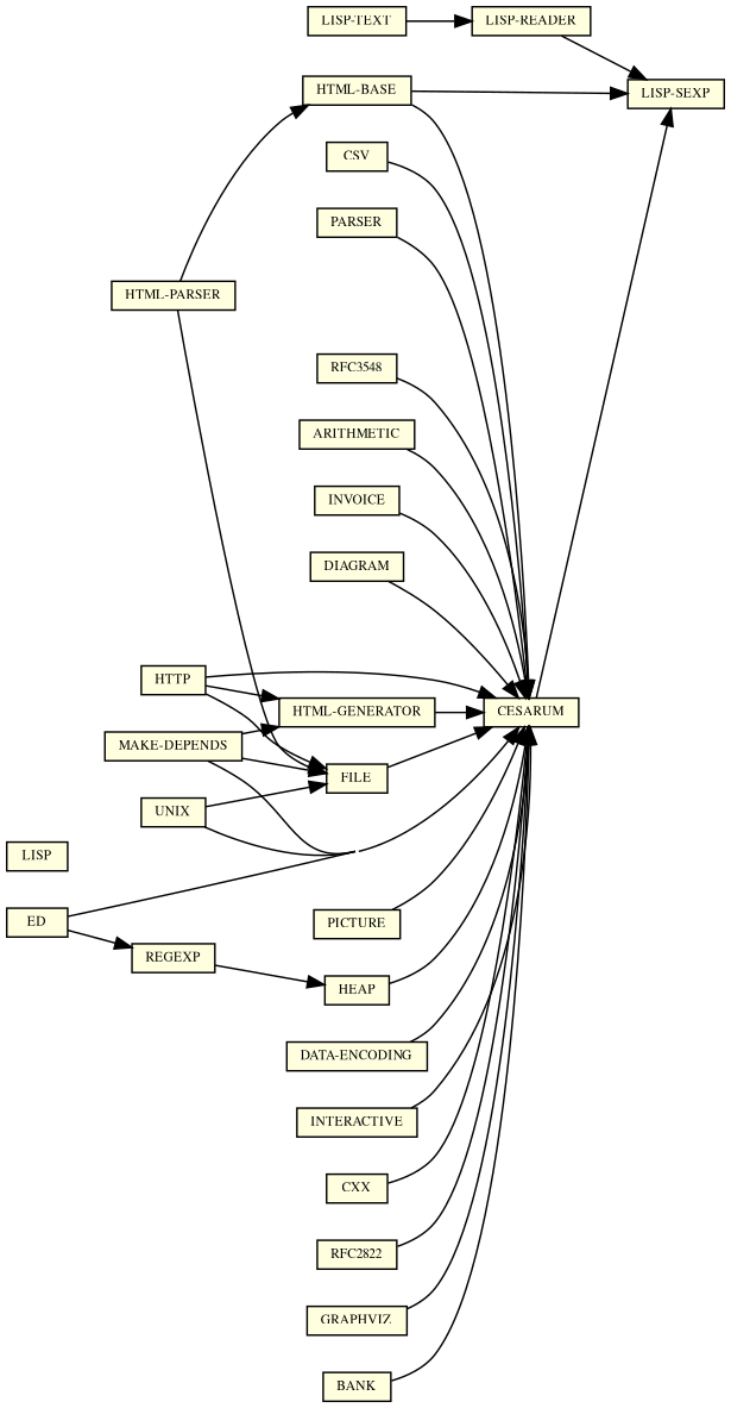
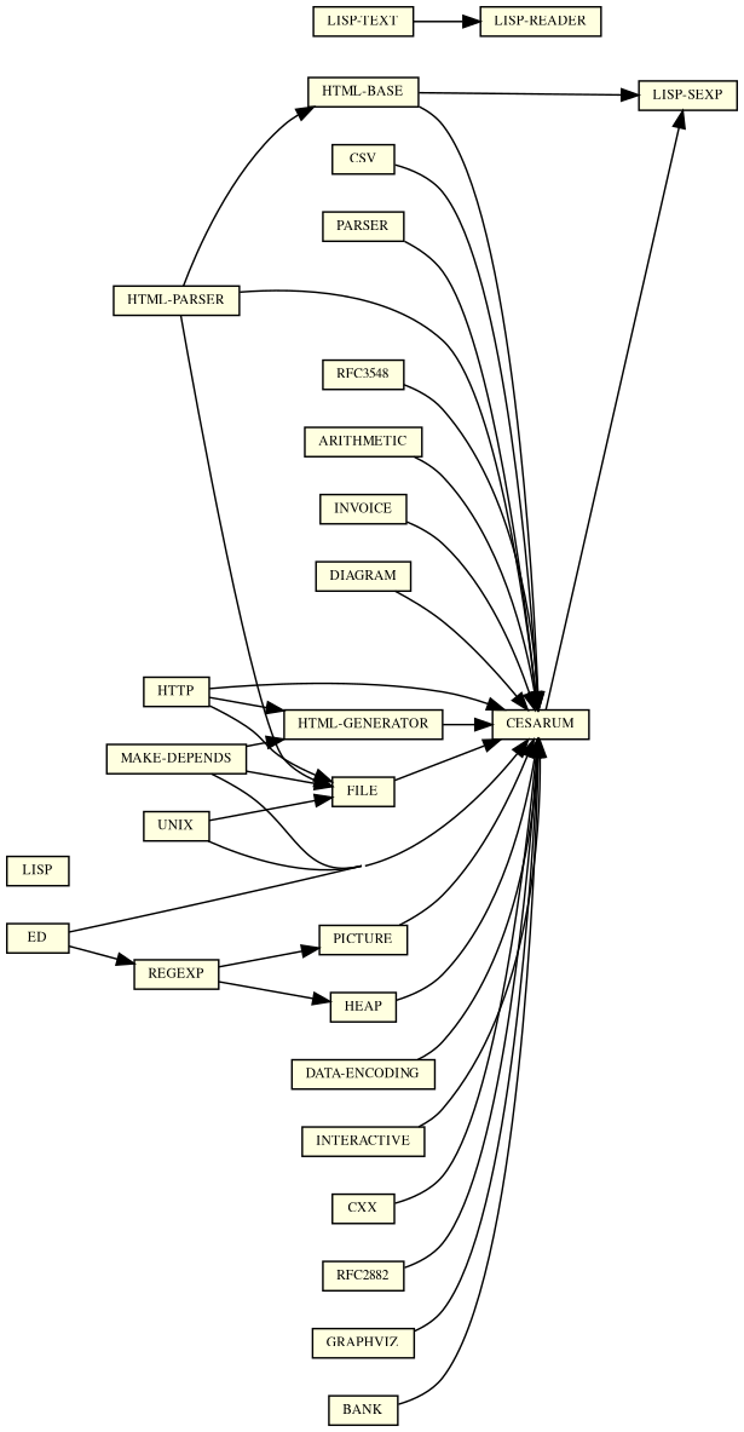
  digraph {
    concentrate=true
    nodesep=0.3
    rankdir=LR
    ranksep=0.3
    node [color=black fillcolor=LightYellow fontname=Times fontsize=8 shape=box style=filled]
    edge [style=solid]
    n1 [height=0.2 label=HEAP width=0.5]
    n2 [height=0.2 label=CESARUM width=0.5]
    n3 [height=0.2 label="LISP-SEXP" width=0.5]
    n4 [height=0.2 label=REGEXP width=0.5]
    n5 [height=0.2 label=PICTURE width=0.5]
    n6 [height=0.2 label=FILE width=0.5]
    n7 [height=0.2 label="DATA-ENCODING" width=0.5]
    n8 [height=0.2 label=INTERACTIVE width=0.5]
    n9 [height=0.2 label=CXX width=0.5]
    n10 [height=0.2 label="HTML-GENERATOR" width=0.5]
-   n11 [height=0.2 label=RFC2822 width=0.5]
+   n11 [height=0.2 label=RFC2882 width=0.5]
    n12 [height=0.2 label=ED width=0.5]
    n13 [height=0.2 label="HTML-PARSER" width=0.5]
    n14 [height=0.2 label="HTML-BASE" width=0.5]
    n15 [height=0.2 label=GRAPHVIZ width=0.5]
    n16 [height=0.2 label=LISP width=0.5]
    n17 [height=0.2 label="LISP-READER" width=0.5]
    n18 [height=0.2 label=HTTP width=0.5]
    n19 [height=0.2 label=BANK width=0.5]
    n20 [height=0.2 label=CSV width=0.5]
    n21 [height=0.2 label=PARSER width=0.5]
    n22 [height=0.2 label=UNIX width=0.5]
    n23 [height=0.2 label="MAKE-DEPENDS" width=0.5]
    n24 [height=0.2 label=RFC3548 width=0.5]
    n25 [height=0.2 label="LISP-TEXT" width=0.5]
    n26 [height=0.2 label=ARITHMETIC width=0.5]
    n27 [height=0.2 label=INVOICE width=0.5]
    n28 [height=0.2 label=DIAGRAM width=0.5]
    n1 -> n2
    n2 -> n3
    n4 -> n1
+   n4 -> n5
    n5 -> n2
    n6 -> n2
    n7 -> n2
    n8 -> n2
    n9 -> n2
    n10 -> n2
    n11 -> n2
    n12 -> n2
    n12 -> n4
+   n13 -> n2
    n13 -> n6
    n13 -> n14
    n14 -> n2
    n14 -> n3
    n15 -> n2
-   n17 -> n3
    n18 -> n2
    n18 -> n6
    n18 -> n10
    n19 -> n2
    n20 -> n2
    n21 -> n2
    n22 -> n2
    n22 -> n6
    n23 -> n2
    n23 -> n6
    n23 -> n10
    n24 -> n2
    n25 -> n17
    n26 -> n2
    n27 -> n2
    n28 -> n2
  }
